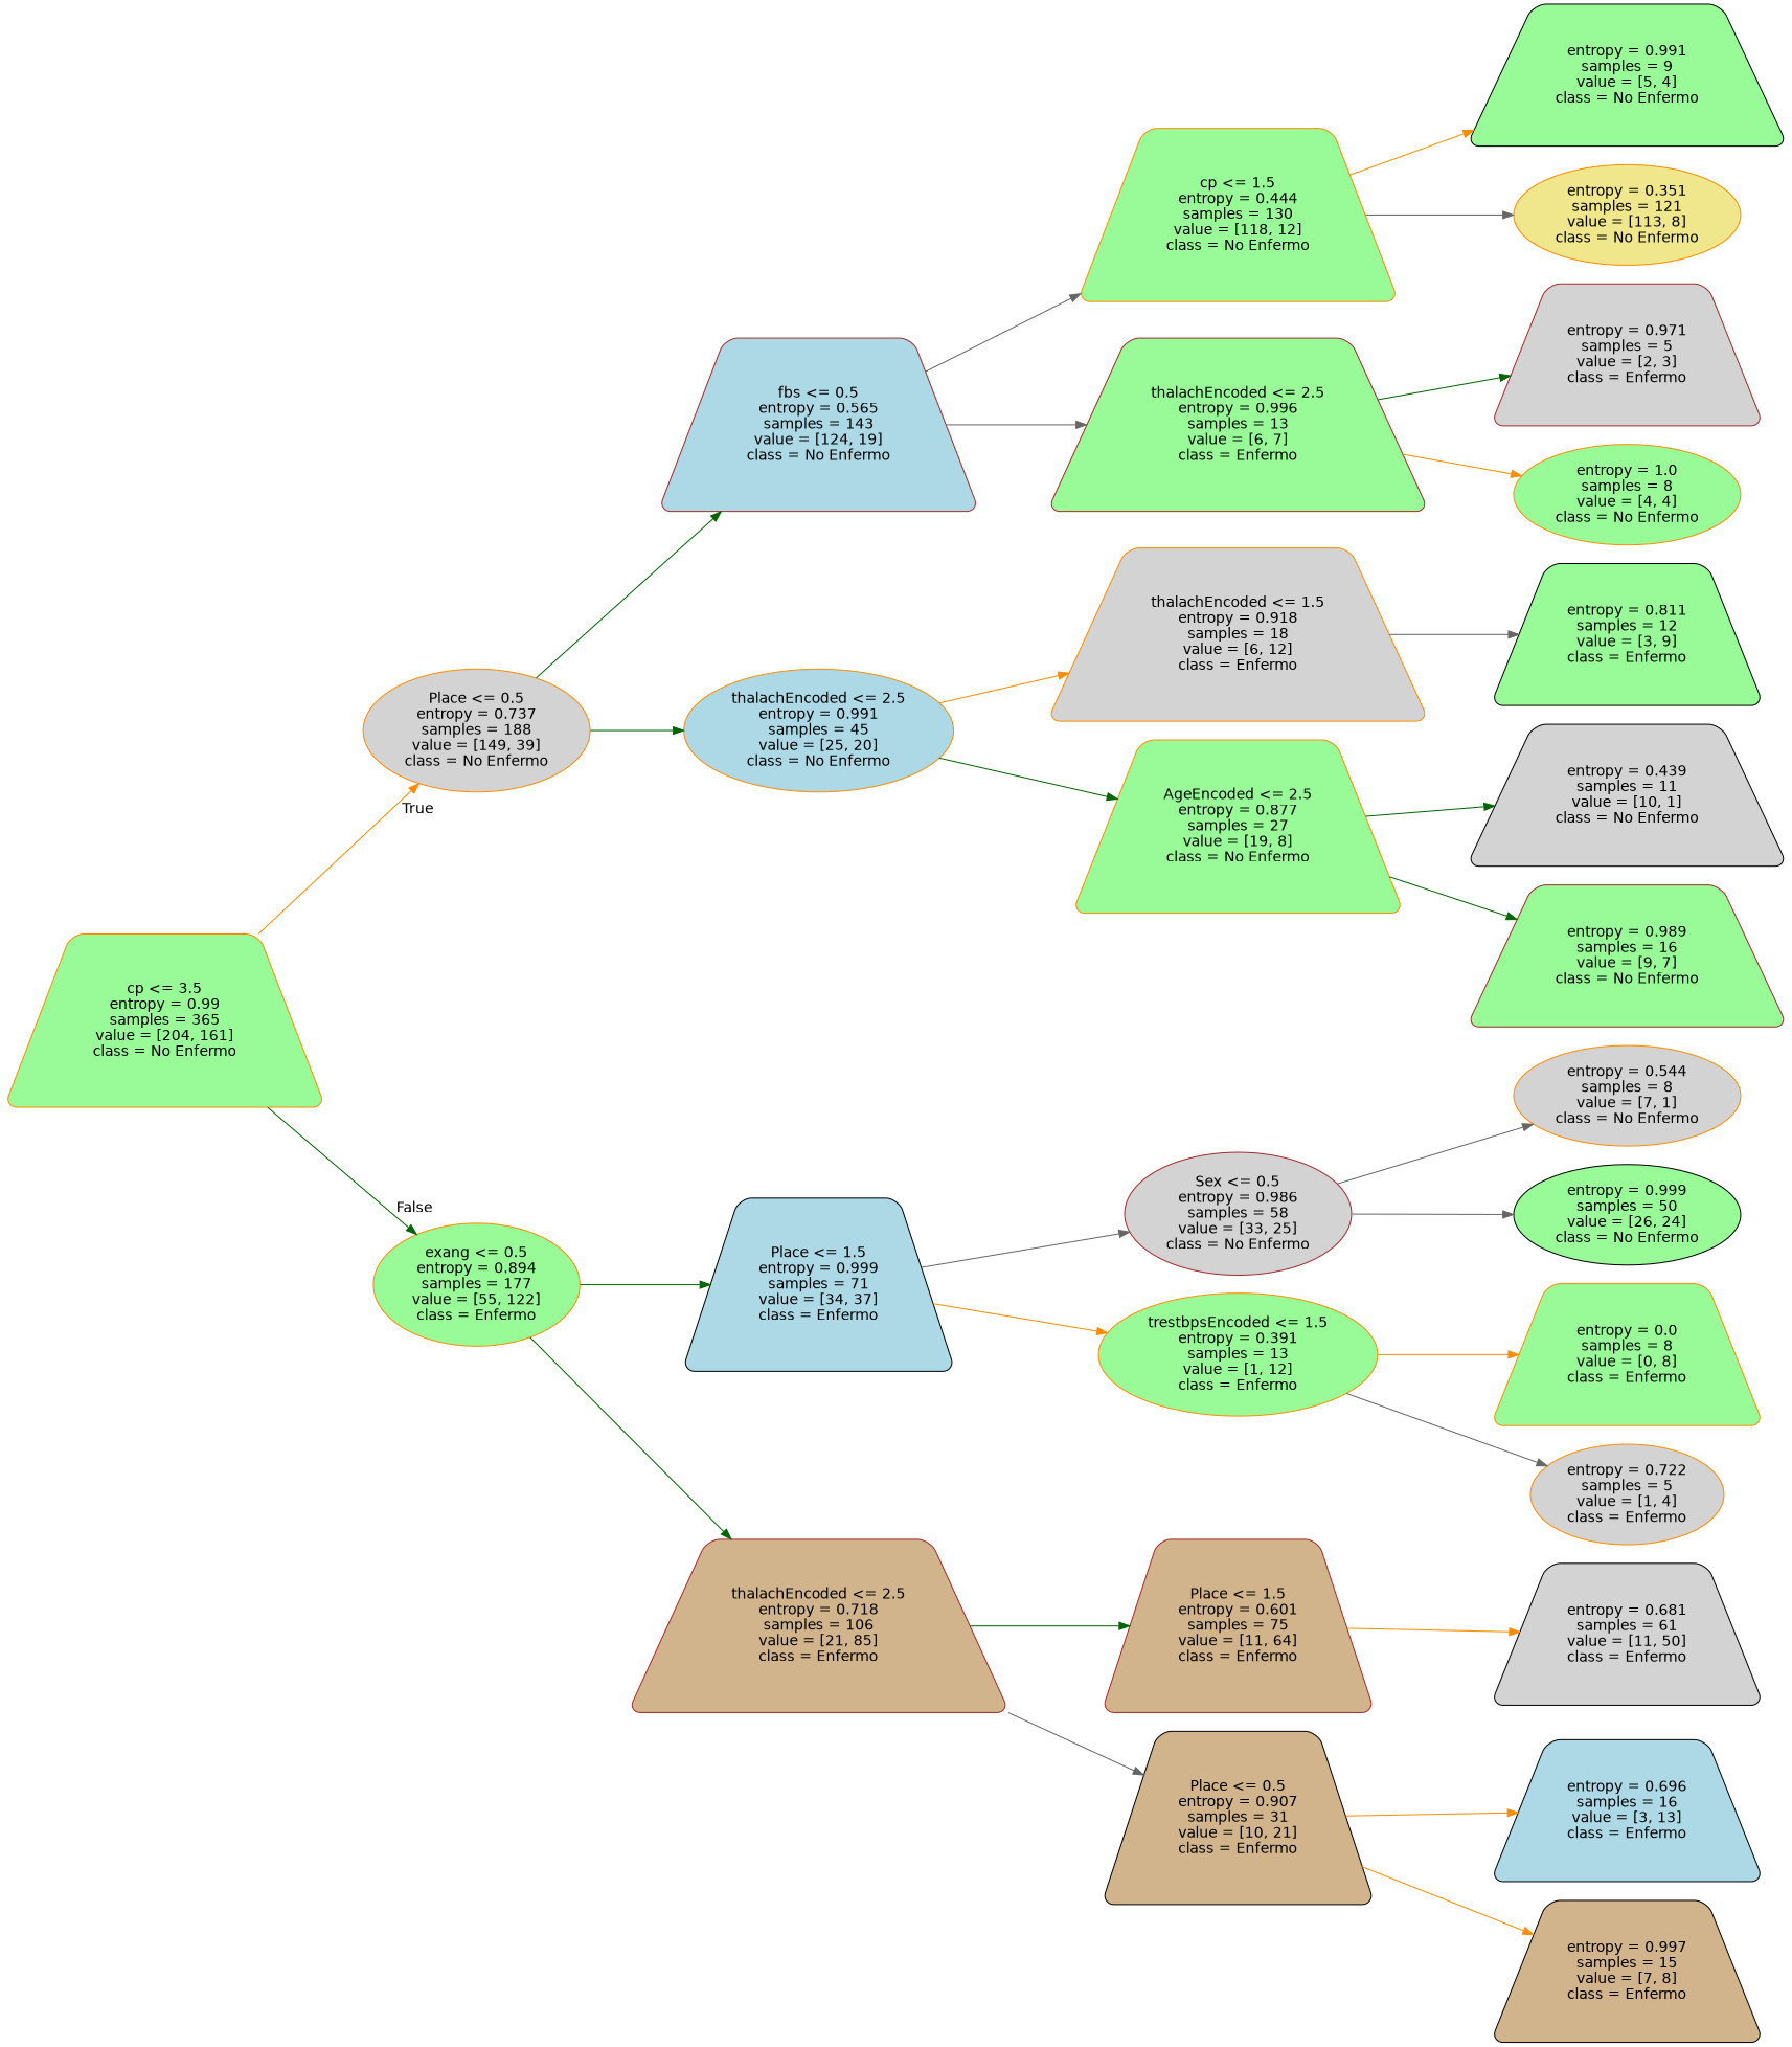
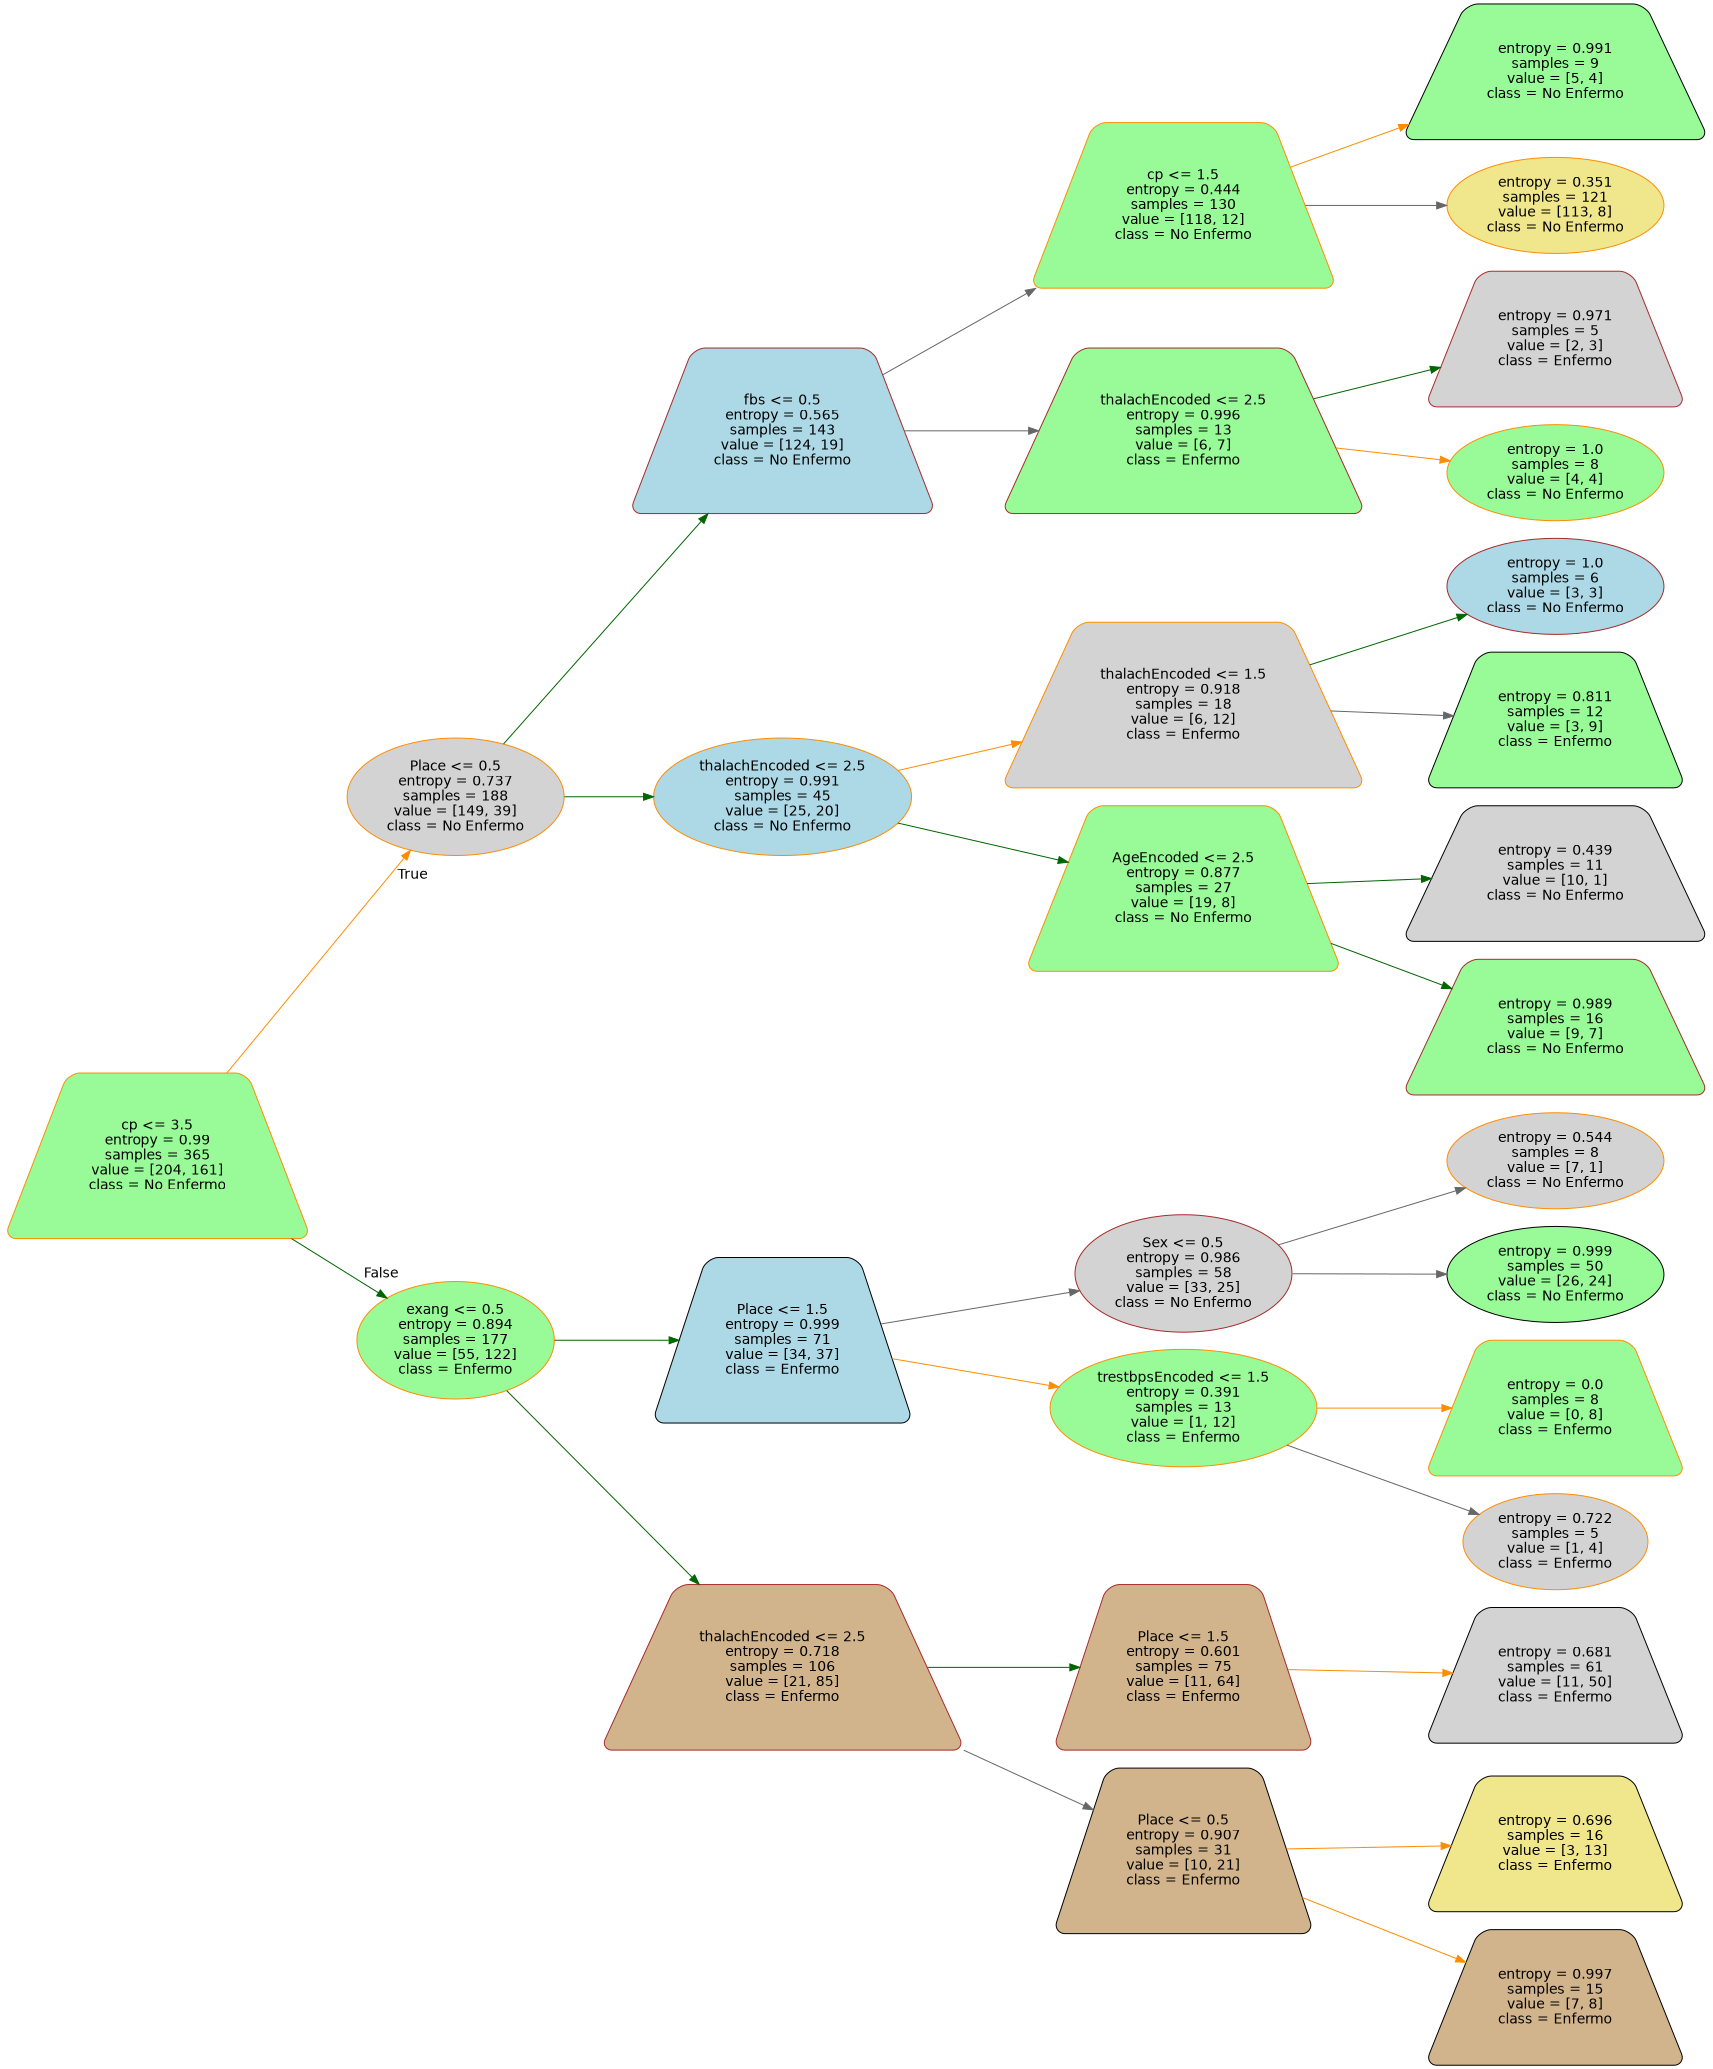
  digraph {
    rankdir=LR
    node [color=darkorange fillcolor=palegreen fontname=helvetica shape=trapezium style="filled, rounded"]
    edge [color=darkgreen fontname=helvetica]
    n1 [label="cp <= 3.5\nentropy = 0.99\nsamples = 365\nvalue = [204, 161]\nclass = No Enfermo"]
    n2 [fillcolor=lightgrey label="Place <= 0.5\nentropy = 0.737\nsamples = 188\nvalue = [149, 39]\nclass = No Enfermo" shape=ellipse]
    n3 [label="exang <= 0.5\nentropy = 0.894\nsamples = 177\nvalue = [55, 122]\nclass = Enfermo" shape=ellipse]
    n4 [color=brown fillcolor=lightblue label="fbs <= 0.5\nentropy = 0.565\nsamples = 143\nvalue = [124, 19]\nclass = No Enfermo"]
    n5 [fillcolor=lightblue label="thalachEncoded <= 2.5\nentropy = 0.991\nsamples = 45\nvalue = [25, 20]\nclass = No Enfermo" shape=ellipse]
    n6 [color=black fillcolor=lightblue label="Place <= 1.5\nentropy = 0.999\nsamples = 71\nvalue = [34, 37]\nclass = Enfermo"]
    n7 [color=brown fillcolor=tan label="thalachEncoded <= 2.5\nentropy = 0.718\nsamples = 106\nvalue = [21, 85]\nclass = Enfermo"]
    n8 [label="cp <= 1.5\nentropy = 0.444\nsamples = 130\nvalue = [118, 12]\nclass = No Enfermo"]
    n9 [color=brown label="thalachEncoded <= 2.5\nentropy = 0.996\nsamples = 13\nvalue = [6, 7]\nclass = Enfermo"]
    n10 [fillcolor=lightgrey label="thalachEncoded <= 1.5\nentropy = 0.918\nsamples = 18\nvalue = [6, 12]\nclass = Enfermo"]
    n11 [label="AgeEncoded <= 2.5\nentropy = 0.877\nsamples = 27\nvalue = [19, 8]\nclass = No Enfermo"]
    n12 [color=black label="entropy = 0.991\nsamples = 9\nvalue = [5, 4]\nclass = No Enfermo"]
    n13 [fillcolor=khaki label="entropy = 0.351\nsamples = 121\nvalue = [113, 8]\nclass = No Enfermo" shape=ellipse]
    n14 [color=brown fillcolor=lightgrey label="entropy = 0.971\nsamples = 5\nvalue = [2, 3]\nclass = Enfermo"]
    n15 [label="entropy = 1.0\nsamples = 8\nvalue = [4, 4]\nclass = No Enfermo" shape=ellipse]
+   n16 [color=brown fillcolor=lightblue label="entropy = 1.0\nsamples = 6\nvalue = [3, 3]\nclass = No Enfermo" shape=ellipse]
    n17 [color=black label="entropy = 0.811\nsamples = 12\nvalue = [3, 9]\nclass = Enfermo"]
    n18 [color=black fillcolor=lightgrey label="entropy = 0.439\nsamples = 11\nvalue = [10, 1]\nclass = No Enfermo"]
    n19 [color=brown label="entropy = 0.989\nsamples = 16\nvalue = [9, 7]\nclass = No Enfermo"]
    n20 [color=brown fillcolor=lightgrey label="Sex <= 0.5\nentropy = 0.986\nsamples = 58\nvalue = [33, 25]\nclass = No Enfermo" shape=ellipse]
    n21 [label="trestbpsEncoded <= 1.5\nentropy = 0.391\nsamples = 13\nvalue = [1, 12]\nclass = Enfermo" shape=ellipse]
    n22 [color=brown fillcolor=tan label="Place <= 1.5\nentropy = 0.601\nsamples = 75\nvalue = [11, 64]\nclass = Enfermo"]
    n23 [color=black fillcolor=tan label="Place <= 0.5\nentropy = 0.907\nsamples = 31\nvalue = [10, 21]\nclass = Enfermo"]
    n24 [fillcolor=lightgrey label="entropy = 0.544\nsamples = 8\nvalue = [7, 1]\nclass = No Enfermo" shape=ellipse]
    n25 [color=black label="entropy = 0.999\nsamples = 50\nvalue = [26, 24]\nclass = No Enfermo" shape=ellipse]
    n26 [label="entropy = 0.0\nsamples = 8\nvalue = [0, 8]\nclass = Enfermo"]
    n27 [fillcolor=lightgrey label="entropy = 0.722\nsamples = 5\nvalue = [1, 4]\nclass = Enfermo" shape=ellipse]
    n28 [color=black fillcolor=lightgrey label="entropy = 0.681\nsamples = 61\nvalue = [11, 50]\nclass = Enfermo"]
-   n29 [color=black fillcolor=lightblue label="entropy = 0.696\nsamples = 16\nvalue = [3, 13]\nclass = Enfermo"]
+   n29 [color=black fillcolor=khaki label="entropy = 0.696\nsamples = 16\nvalue = [3, 13]\nclass = Enfermo"]
    n30 [color=black fillcolor=tan label="entropy = 0.997\nsamples = 15\nvalue = [7, 8]\nclass = Enfermo"]
    n1 -> n2 [color=darkorange headlabel=True labelangle=45 labeldistance=2.5]
    n1 -> n3 [headlabel=False labelangle=-45 labeldistance=2.5]
    n2 -> n4
    n2 -> n5
    n3 -> n6
    n3 -> n7
    n4 -> n8 [color=gray40]
    n4 -> n9 [color=gray40]
    n5 -> n10 [color=darkorange]
    n5 -> n11
    n6 -> n20 [color=gray40]
    n6 -> n21 [color=darkorange]
    n7 -> n22
    n7 -> n23 [color=gray40]
    n8 -> n12 [color=darkorange]
    n8 -> n13 [color=gray40]
    n9 -> n14
    n9 -> n15 [color=darkorange]
+   n10 -> n16
    n10 -> n17 [color=gray40]
    n11 -> n18
    n11 -> n19
    n20 -> n24 [color=gray40]
    n20 -> n25 [color=gray40]
    n21 -> n26 [color=darkorange]
    n21 -> n27 [color=gray40]
    n22 -> n28 [color=darkorange]
    n23 -> n29 [color=darkorange]
    n23 -> n30 [color=darkorange]
  }
